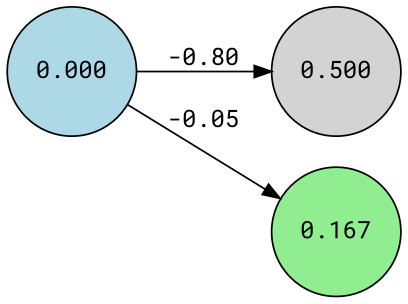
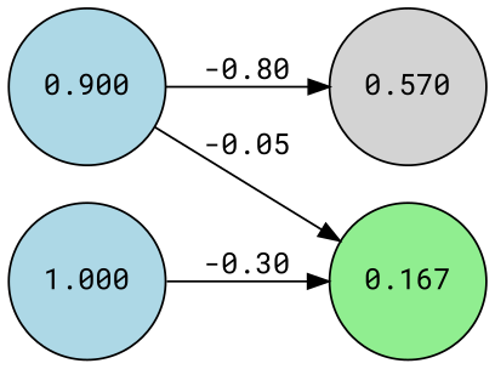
  digraph {
    fontname="Roboto Mono"
    rankdir=LR
    node [fillcolor=lightblue fontname="Roboto Mono" shape=circle style=filled]
    edge [fontname="Roboto Mono"]
-   n1 [label=0.000]
-   n2 [fillcolor=lightgray label=0.500]
+   n1 [label=0.900]
+   n2 [fillcolor=lightgray label=0.570]
    n3 [fillcolor=lightgreen label=0.167]
+   n4 [label=1.000]
    n1 -> n2 [label=-0.80]
    n1 -> n3 [label=-0.05]
+   n4 -> n3 [label=-0.30]
  }
